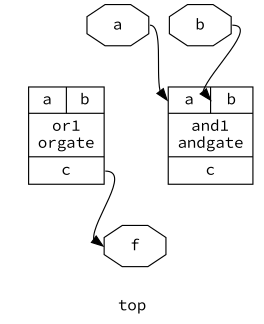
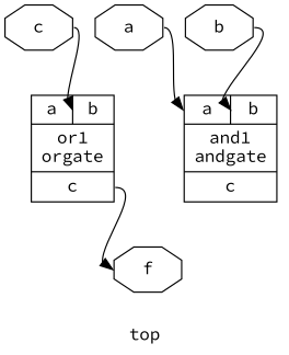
  digraph {
    fontname="Source Code Pro"
    label=top
    rankdir=TB
    remincross=true
    node [color=black fontcolor=black fontname="Source Code Pro" shape=octagon]
    edge [color=black fontname="Source Code Pro" headport="p5:w" tailport=e]
    n1 [label=f]
    n2 [label="{{<p6> a|<p5> b}|or1\norgate|{<p4> c}}" shape=record color="" fontcolor=""]
+   n3 [label=c]
    n4 [label=b]
    n5 [label="{{<p6> a|<p5> b}|and1\nandgate|{<p4> c}}" shape=record color="" fontcolor=""]
    n6 [label=a]
    n2 -> n1 [headport=w tailport="p4:e"]
+   n3 -> n2
    n4 -> n5
    n6 -> n5 [headport="p6:w"]
  }
